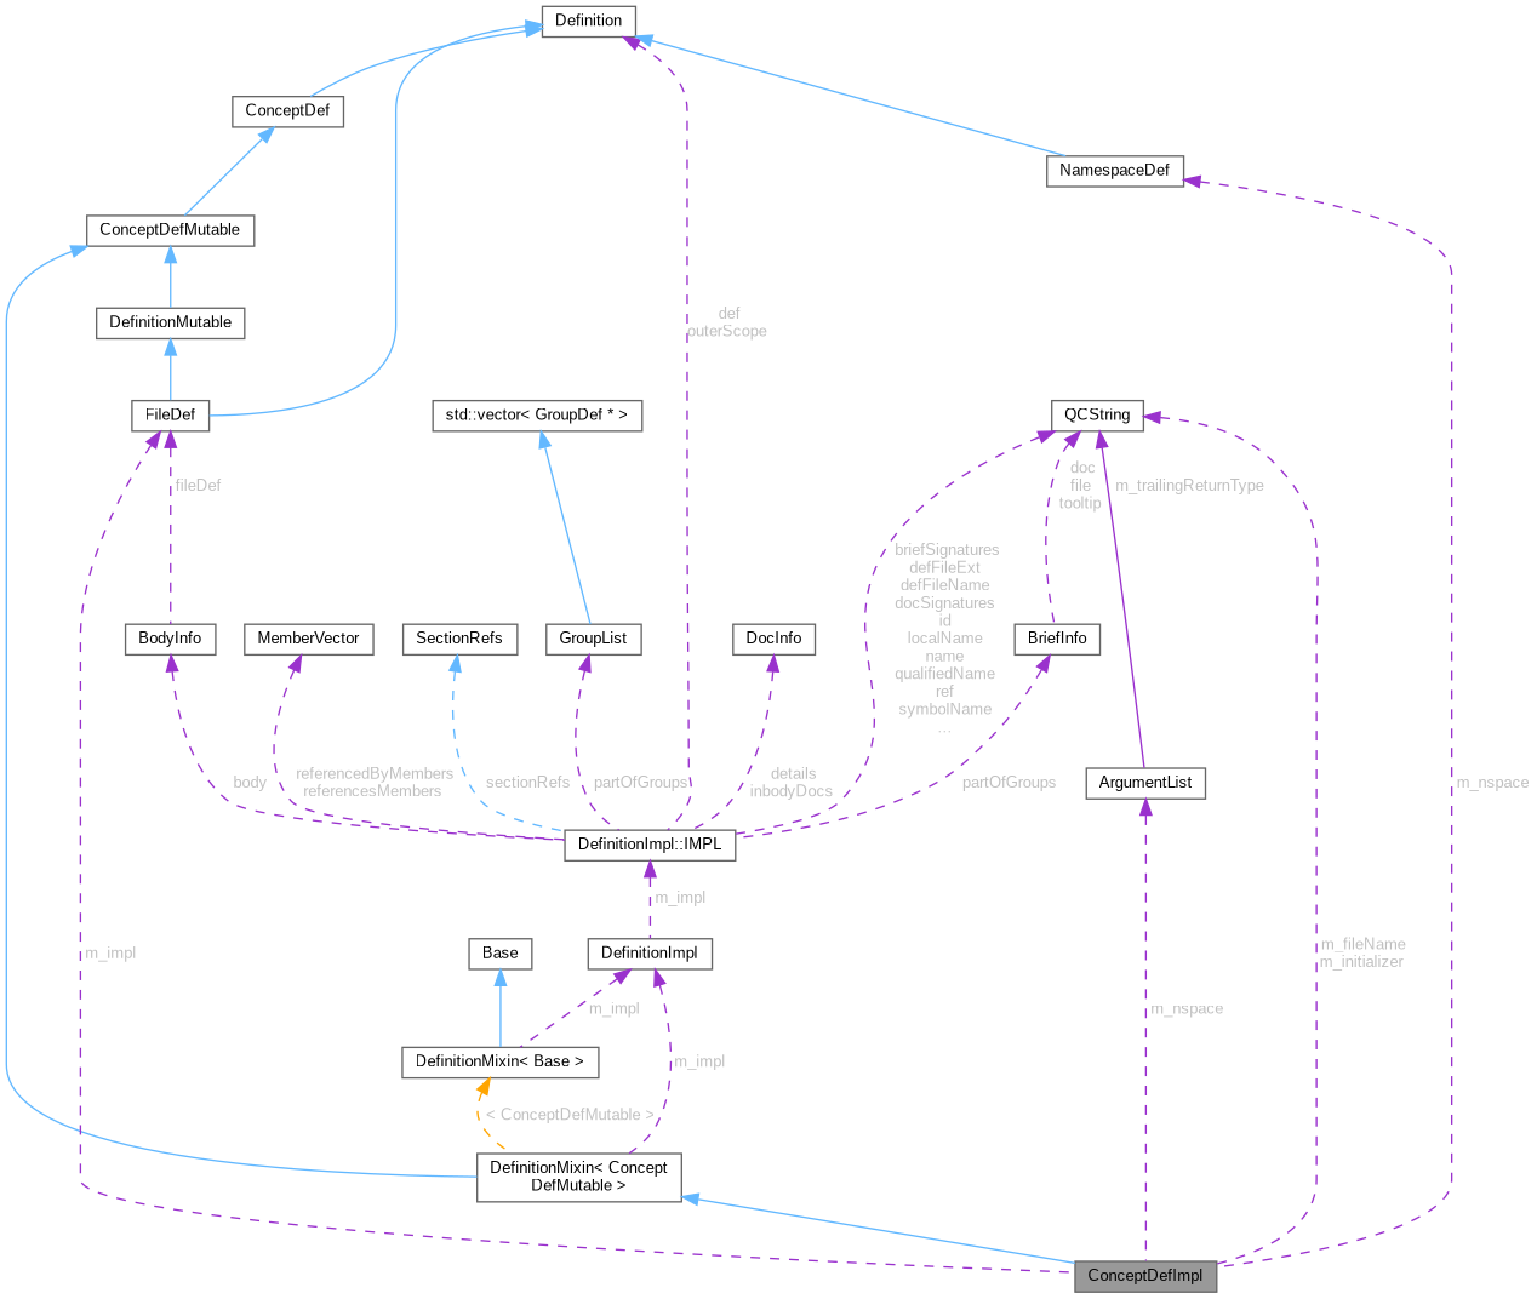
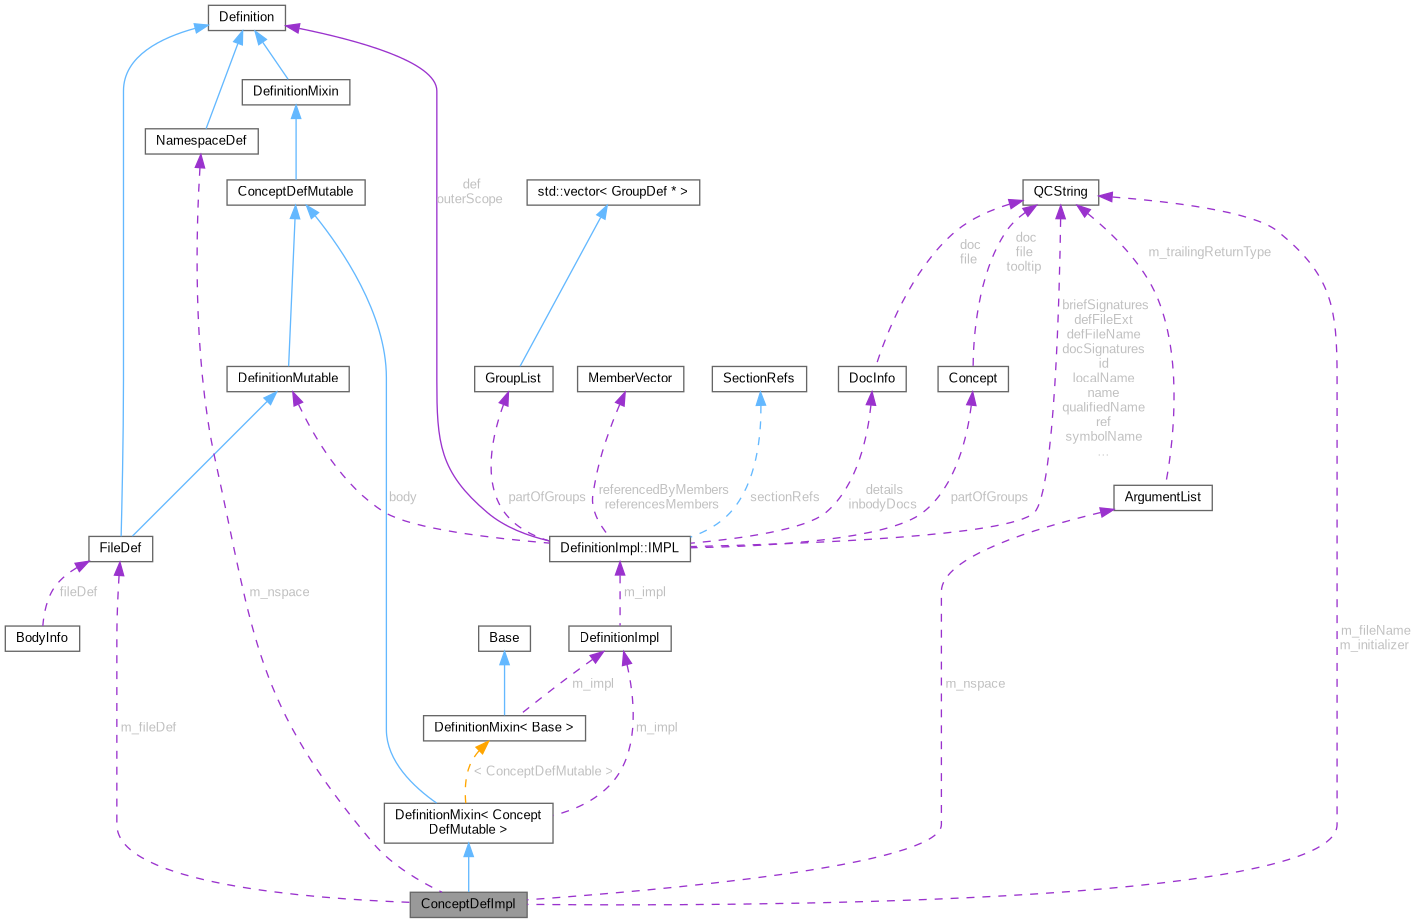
  digraph {
    fontname="Liberation Sans"
    node [color=gray40 fillcolor=white fontname="Liberation Sans" fontsize=10 shape=box style=filled]
    edge [color=darkorchid3 dir=back fontname="Liberation Sans" fontsize=10 labelfontname=Helvetica labelfontsize=10 style=dashed fontcolor=grey]
    n1 [fillcolor=grey60 fontcolor=black height=0.2 label=ConceptDefImpl width=0.4]
    n2 [height=0.2 label="DefinitionMixin\< Concept\lDefMutable \>" width=0.4]
    n3 [height=0.2 label=ConceptDefMutable width=0.4]
    n4 [height=0.2 label=DefinitionMutable width=0.4]
    n5 [height=0.2 label=FileDef width=0.4]
    n6 [height=0.2 label=BodyInfo width=0.4]
-   n7 [height=0.2 label=ConceptDef width=0.4]
+   n7 [height=0.2 label=DefinitionMixin width=0.4]
    n8 [height=0.2 label=Definition width=0.4]
    n9 [height=0.2 label="DefinitionImpl::IMPL" width=0.4]
    n10 [height=0.2 label=NamespaceDef width=0.4]
    n11 [height=0.2 label=DefinitionImpl width=0.4]
    n12 [height=0.2 label="DefinitionMixin\< Base \>" width=0.4]
    n13 [height=0.2 label=SectionRefs width=0.4]
    n14 [height=0.2 label=GroupList width=0.4]
    n15 [height=0.2 label="std::vector\< GroupDef * \>" width=0.4]
    n16 [height=0.2 label=DocInfo width=0.4]
    n17 [height=0.2 label=QCString width=0.4]
-   n18 [height=0.2 label=BriefInfo width=0.4]
+   n18 [height=0.2 label=Concept width=0.4]
    n19 [height=0.2 label=ArgumentList width=0.4]
    n20 [height=0.2 label=MemberVector width=0.4]
    n21 [height=0.2 label=Base width=0.4]
    n2 -> n1 [color=steelblue1 style=solid fontcolor=""]
    n3 -> n2 [color=steelblue1 style=solid fontcolor=""]
    n3 -> n4 [color=steelblue1 style=solid fontcolor=""]
    n4 -> n5 [color=steelblue1 style=solid fontcolor=""]
-   n5 -> n1 [label=" m_impl"]
+   n5 -> n1 [label=" m_fileDef"]
    n5 -> n6 [label=" fileDef"]
-   n6 -> n9 [label=" body"]
+   n4 -> n9 [label=" body"]
    n7 -> n3 [color=steelblue1 style=solid fontcolor=""]
    n8 -> n5 [color=steelblue1 style=solid fontcolor=""]
    n8 -> n7 [color=steelblue1 style=solid fontcolor=""]
-   n8 -> n9 [label=" def\nouterScope"]
+   n8 -> n9 [label=" def\nouterScope" style=solid]
    n8 -> n10 [color=steelblue1 style=solid fontcolor=""]
    n9 -> n11 [label=" m_impl"]
    n10 -> n1 [label=" m_nspace"]
    n11 -> n2 [label=" m_impl"]
    n11 -> n12 [label=" m_impl"]
    n12 -> n2 [color=orange label=" \< ConceptDefMutable \>"]
    n13 -> n9 [color=steelblue1 label=" sectionRefs"]
    n14 -> n9 [label=" partOfGroups"]
    n15 -> n14 [color=steelblue1 style=solid fontcolor=""]
    n16 -> n9 [label=" details\ninbodyDocs"]
    n17 -> n1 [label=" m_fileName\nm_initializer"]
    n17 -> n9 [label=" briefSignatures\ndefFileExt\ndefFileName\ndocSignatures\nid\nlocalName\nname\nqualifiedName\nref\nsymbolName\n..."]
+   n17 -> n16 [label=" doc\nfile"]
    n17 -> n18 [label=" doc\nfile\ntooltip"]
-   n17 -> n19 [label=" m_trailingReturnType" style=solid]
+   n17 -> n19 [label=" m_trailingReturnType"]
    n18 -> n9 [label=" partOfGroups"]
    n19 -> n1 [label=" m_nspace"]
    n20 -> n9 [label=" referencedByMembers\nreferencesMembers"]
    n21 -> n12 [color=steelblue1 style=solid fontcolor=""]
  }
